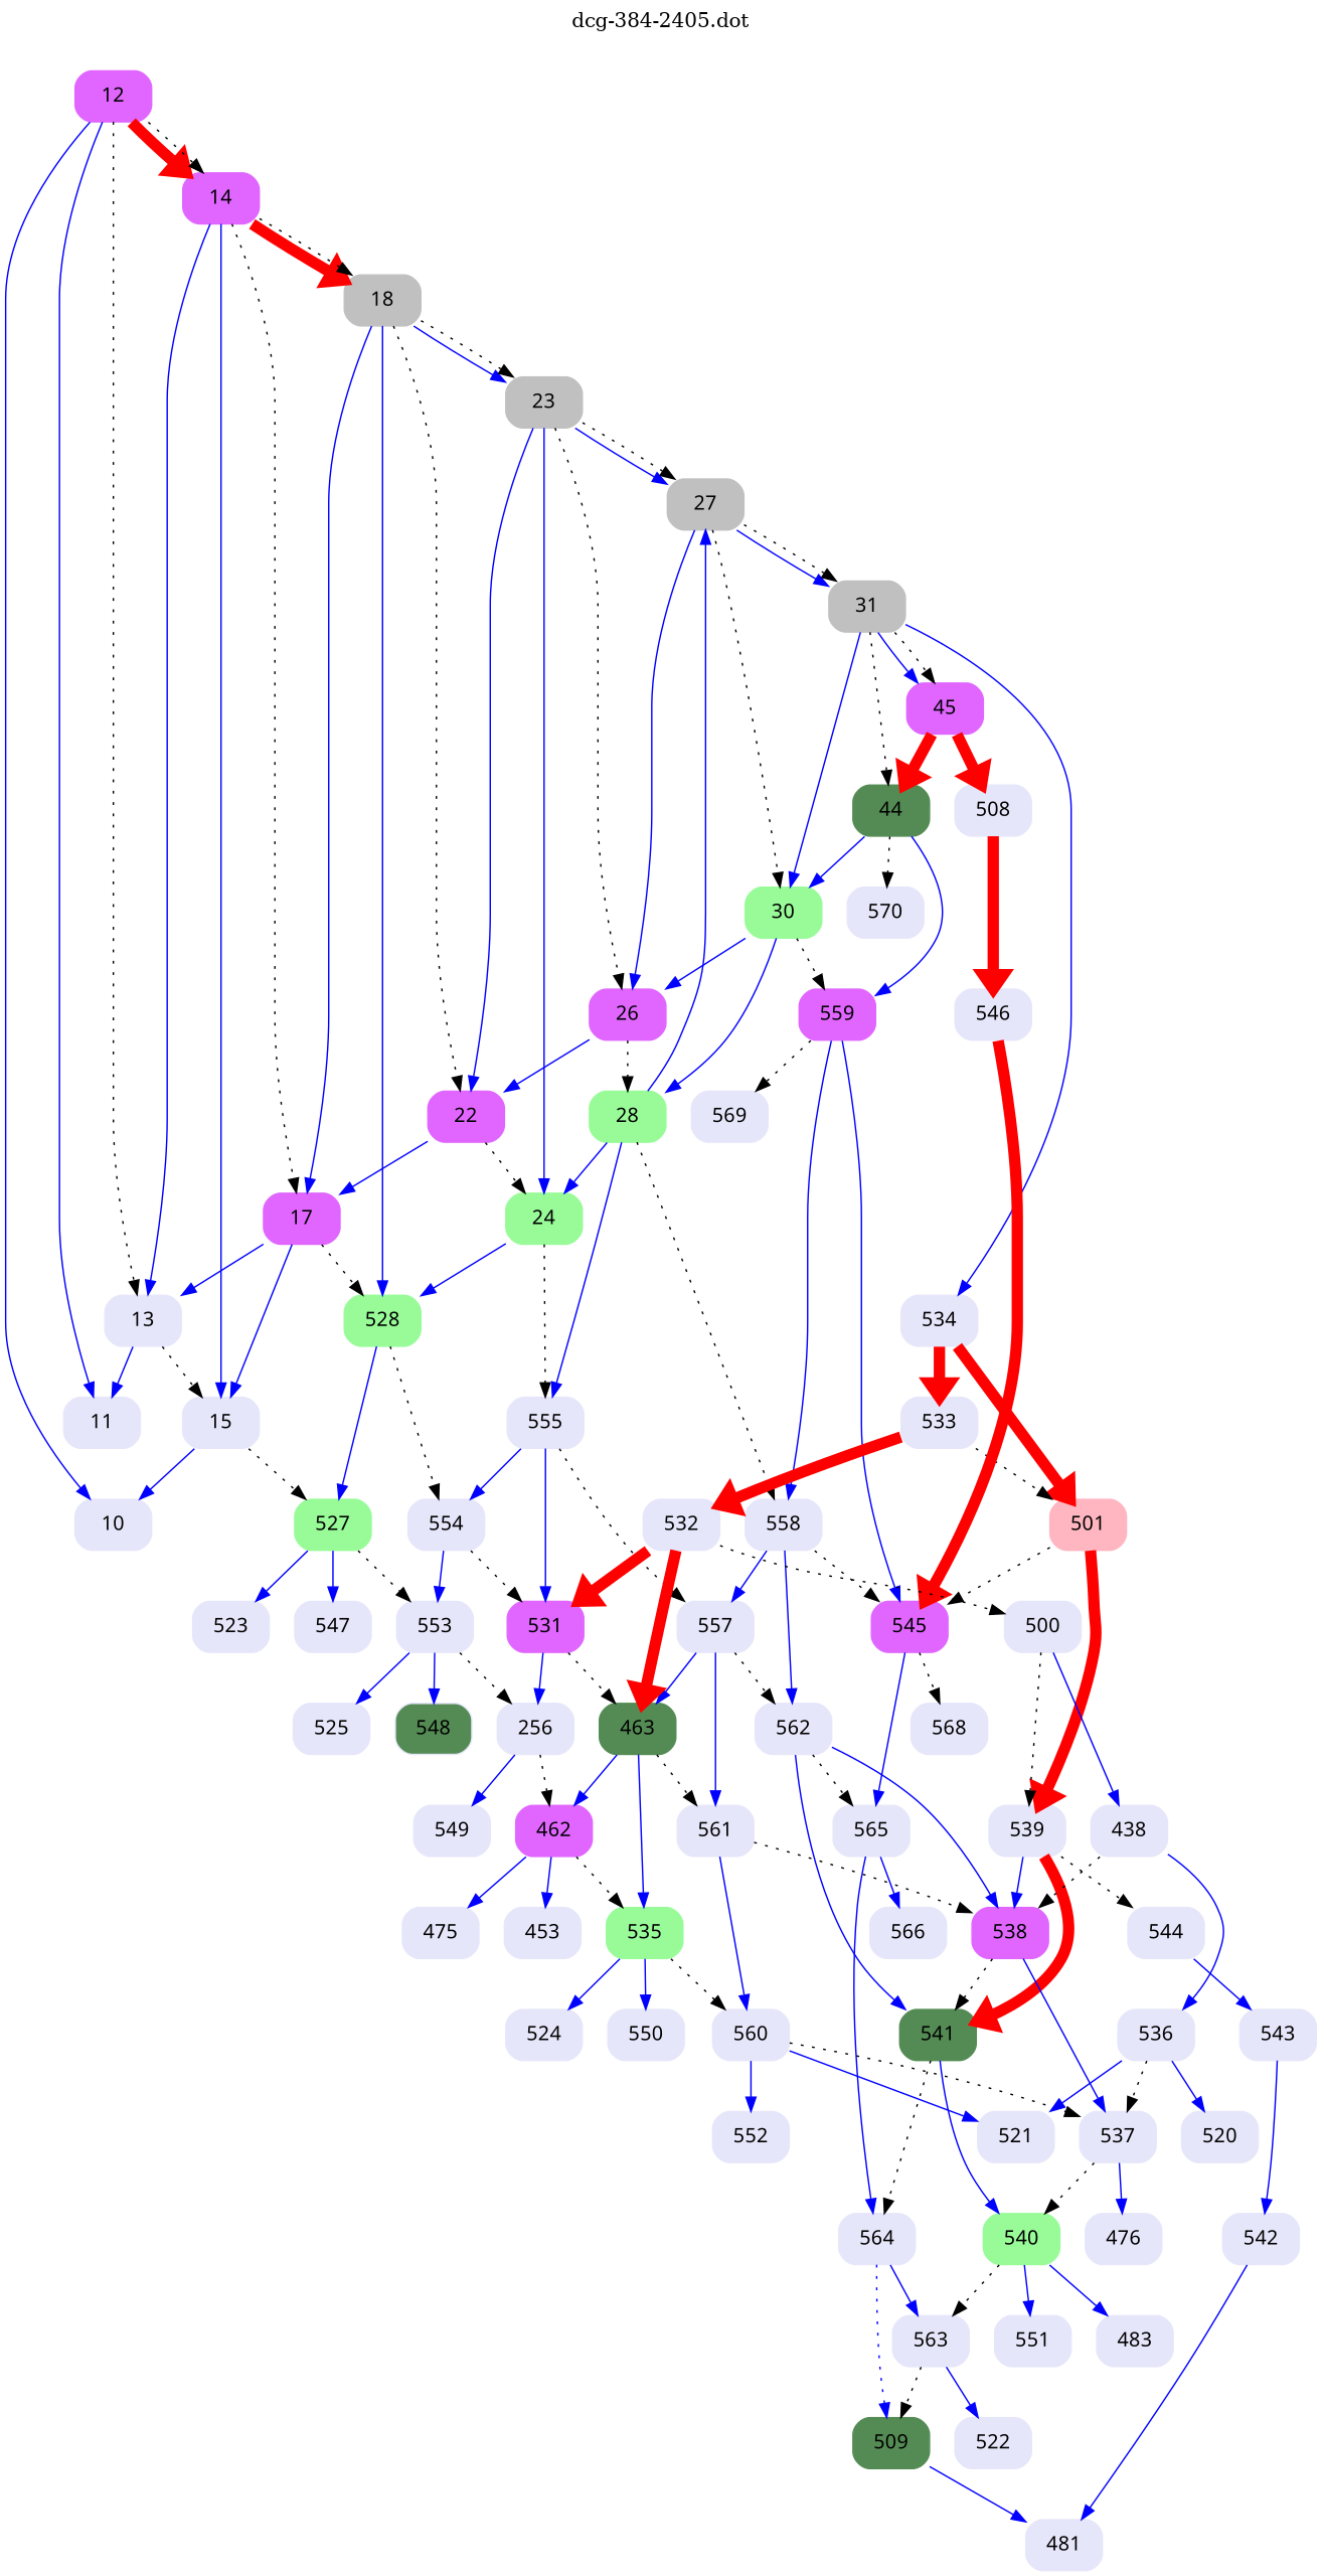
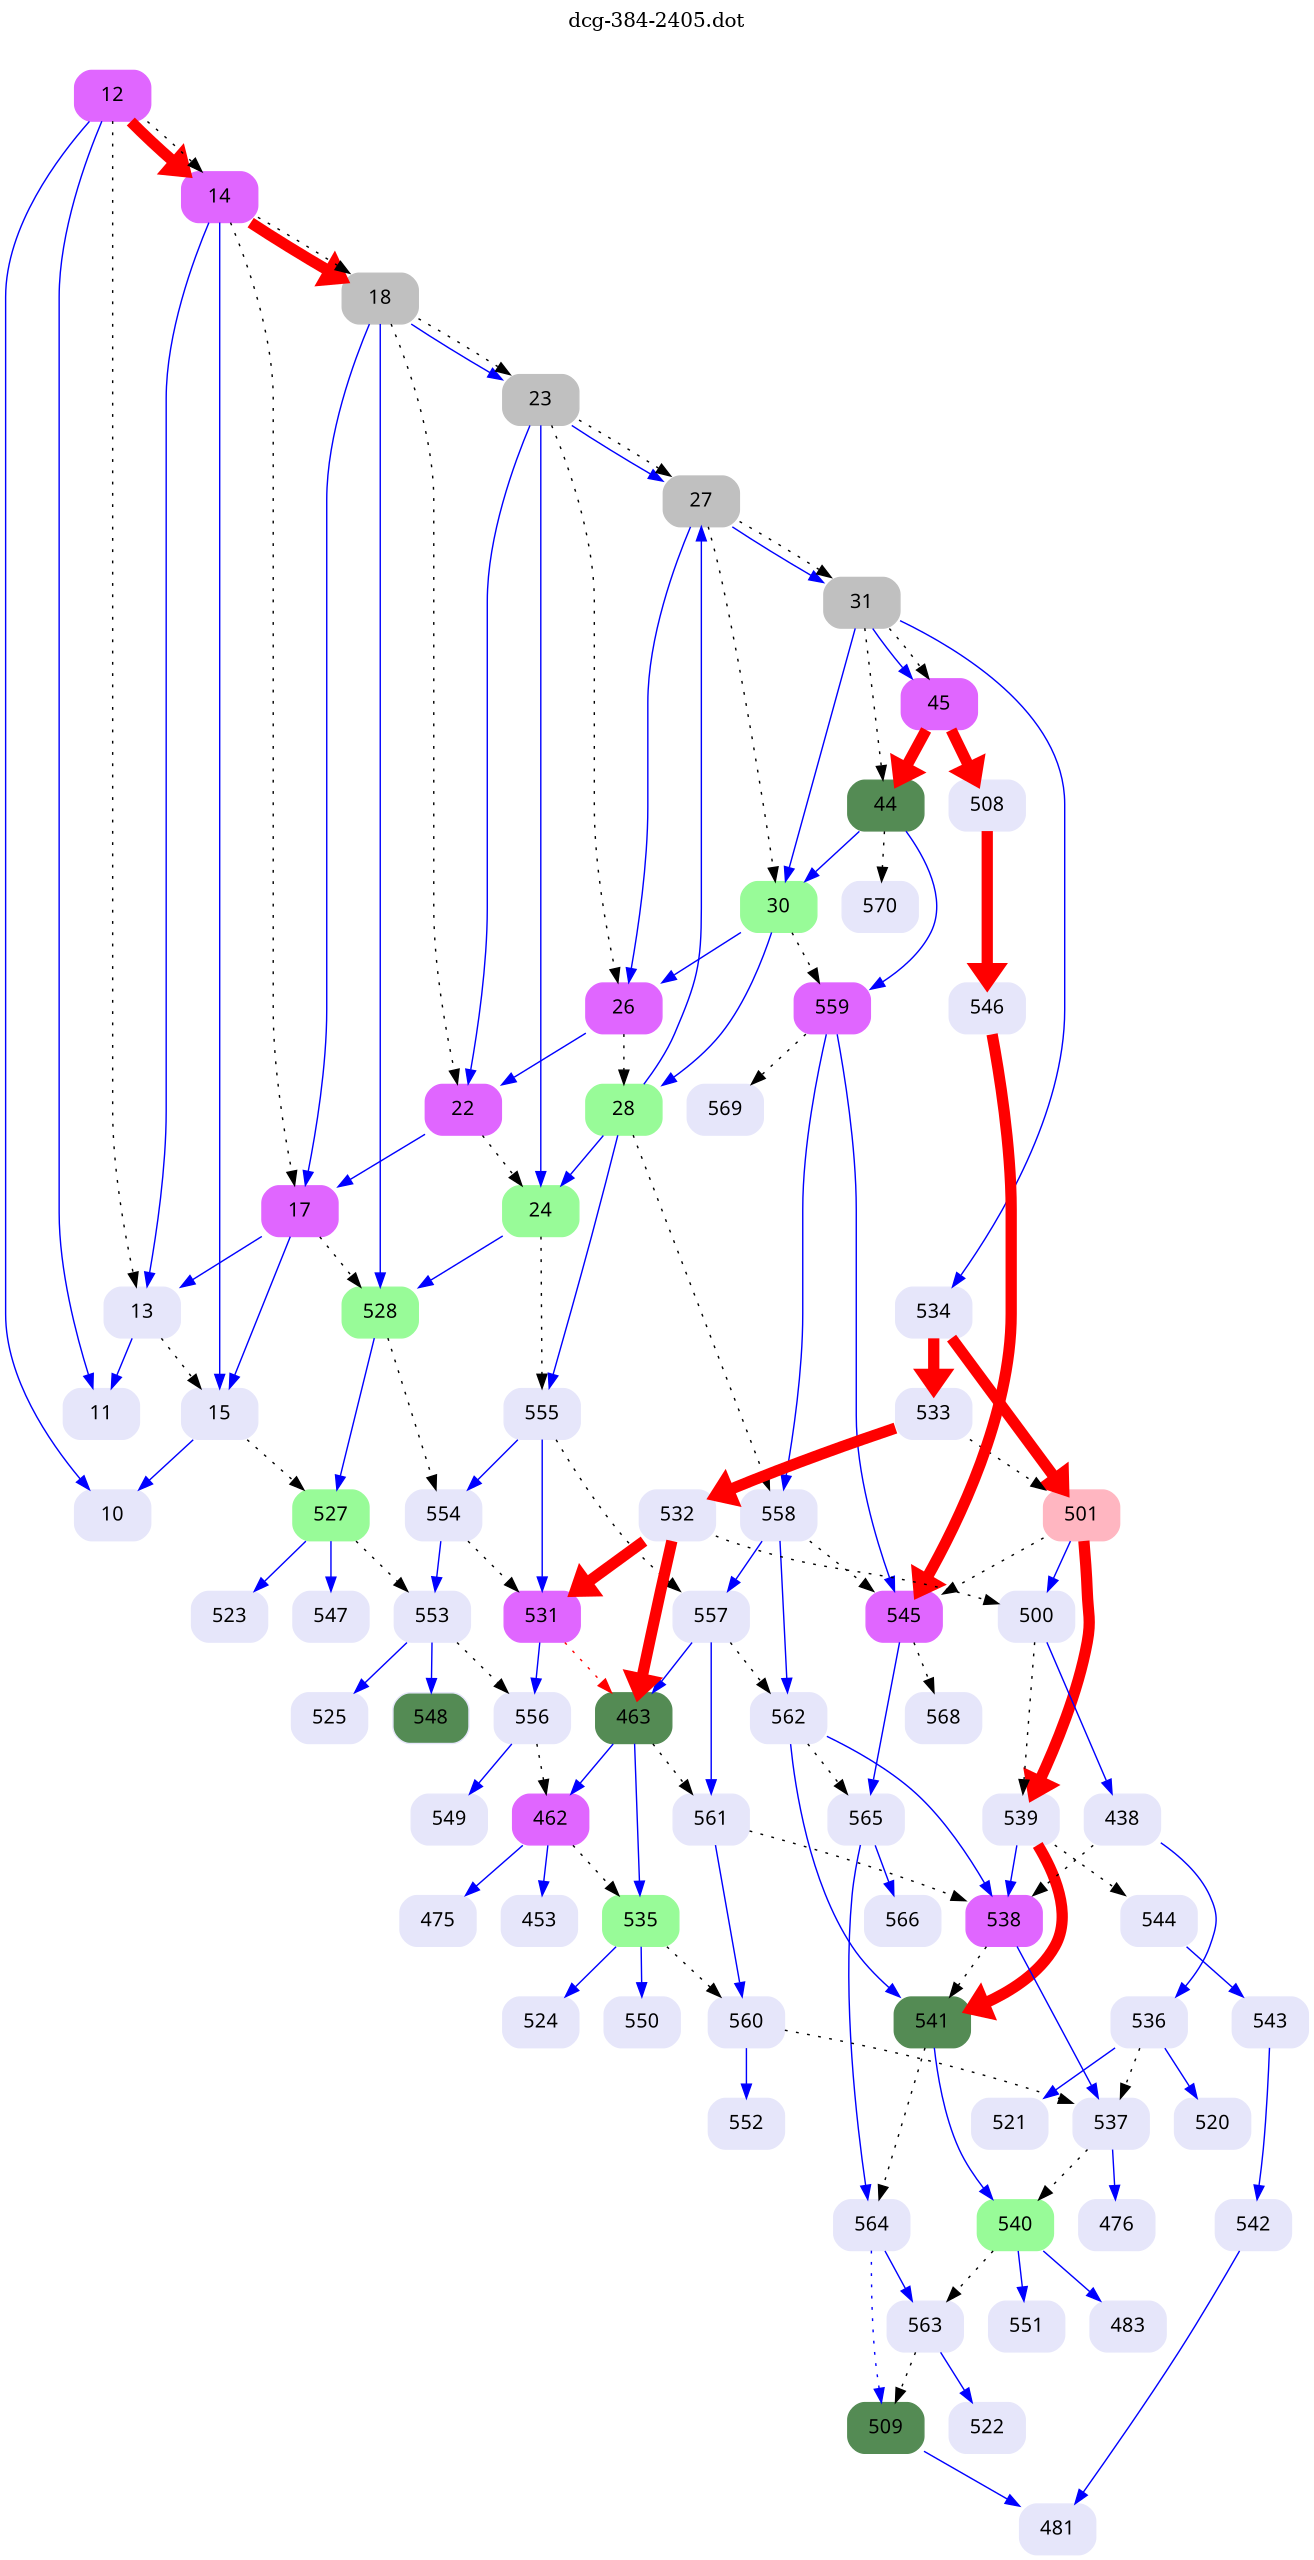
  digraph {
    label="dcg-384-2405.dot"
    labelloc=t
    node [color=lavender fontname="sans-serif" shape=box style="rounded,filled"]
    edge [color=blue penwidth=1]
    n1 [color=mediumorchid1 label=12]
    n2 [label=11]
    n3 [label=10]
    n4 [color=mediumorchid1 label=14]
    n5 [label=13]
    n6 [label=15]
    n7 [color=grey label=18]
    n8 [color=mediumorchid1 label=17]
    n9 [color=palegreen label=527]
    n10 [color=palegreen label=528]
    n11 [color=grey label=23]
    n12 [color=mediumorchid1 label=22]
    n13 [label=553]
    n14 [label=523]
    n15 [label=547]
    n16 [label=554]
    n17 [color=palegreen label=24]
    n18 [color=grey label=27]
    n19 [color=mediumorchid1 label=26]
    n20 [color=mediumorchid1 label=531]
    n21 [label=555]
    n22 [color=grey label=31]
    n23 [color=palegreen label=30]
    n24 [color=palegreen label=28]
    n25 [label=557]
    n26 [label=558]
    n27 [label=534]
    n28 [color=mediumorchid1 label=45]
    n29 [color=palegreen4 label=44]
    n30 [color=mediumorchid1 label=559]
    n31 [color=mediumorchid1 label=545]
    n32 [label=562]
    n33 [label=533]
    n34 [color=lightpink label=501]
    n35 [label=508]
    n36 [label=570]
    n37 [label=569]
    n38 [label=546]
    n39 [label=532]
    n40 [label=500]
    n41 [label=539]
    n42 [label=565]
    n43 [label=568]
    n44 [label=564]
    n45 [label=566]
    n46 [label=563]
    n47 [color=palegreen4 label=509]
    n48 [label=522]
    n49 [label=481]
    n50 [color=palegreen4 label=463]
    n51 [label=561]
    n52 [color=mediumorchid1 label=538]
    n53 [color=palegreen4 label=541]
    n54 [color=mediumorchid1 label=462]
    n55 [color=palegreen label=535]
    n56 [label=560]
    n57 [label=537]
    n58 [color=palegreen label=540]
    n59 [label=476]
    n60 [label=483]
    n61 [label=551]
    n62 [label=453]
    n63 [label=475]
    n64 [label=524]
    n65 [label=550]
    n66 [label=552]
    n67 [label=521]
-   n68 [label=256]
+   n68 [label=556]
    n69 [fillcolor=palegreen4 label=548]
    n70 [label=525]
    n71 [label=549]
    n72 [label=438]
    n73 [label=544]
    n74 [label=536]
    n75 [label=543]
    n76 [label=542]
    n77 [label=520]
    n1 -> n2
    n1 -> n3
    n1 -> n4 [color=red penwidth=8]
    n1 -> n4 [style=dotted color="" penwidth=""]
    n1 -> n5 [style=dotted color="" penwidth=""]
    n4 -> n5
    n4 -> n6
    n4 -> n7 [color=red penwidth=8]
    n4 -> n7 [style=dotted color="" penwidth=""]
    n4 -> n8 [style=dotted color="" penwidth=""]
    n5 -> n2
    n5 -> n6 [style=dotted color="" penwidth=""]
    n6 -> n3
    n6 -> n9 [style=dotted color="" penwidth=""]
    n7 -> n8
    n7 -> n10
    n7 -> n11
    n7 -> n11 [style=dotted color="" penwidth=""]
    n7 -> n12 [style=dotted color="" penwidth=""]
    n8 -> n5
    n8 -> n6
    n8 -> n10 [style=dotted color="" penwidth=""]
    n9 -> n13 [style=dotted color="" penwidth=""]
    n9 -> n14
    n9 -> n15
    n10 -> n9
    n10 -> n16 [style=dotted color="" penwidth=""]
    n11 -> n12
    n11 -> n17
    n11 -> n18
    n11 -> n18 [style=dotted color="" penwidth=""]
    n11 -> n19 [style=dotted color="" penwidth=""]
    n12 -> n8
    n12 -> n17 [style=dotted color="" penwidth=""]
    n13 -> n68 [style=dotted color="" penwidth=""]
    n13 -> n69
    n13 -> n70
    n16 -> n13
    n16 -> n20 [style=dotted color="" penwidth=""]
    n17 -> n10
    n17 -> n21 [style=dotted color="" penwidth=""]
    n18 -> n19
    n18 -> n22
    n18 -> n22 [style=dotted color="" penwidth=""]
    n18 -> n23 [style=dotted color="" penwidth=""]
    n19 -> n12
    n19 -> n24 [style=dotted color="" penwidth=""]
-   n20 -> n50 [style=dotted color="" penwidth=""]
+   n20 -> n50 [style=dotted color=red penwidth=""]
    n20 -> n68
    n21 -> n16
    n21 -> n20
    n21 -> n25 [style=dotted color="" penwidth=""]
    n22 -> n23
    n22 -> n27
    n22 -> n28
    n22 -> n28 [style=dotted color="" penwidth=""]
    n22 -> n29 [style=dotted color="" penwidth=""]
    n23 -> n19
    n23 -> n24
    n23 -> n30 [style=dotted color="" penwidth=""]
    n24 -> n17
    n24 -> n18
    n24 -> n21
    n24 -> n26 [style=dotted color="" penwidth=""]
    n25 -> n32 [style=dotted color="" penwidth=""]
    n25 -> n50
    n25 -> n51
    n26 -> n25
    n26 -> n31 [style=dotted color="" penwidth=""]
    n26 -> n32
    n27 -> n33 [color=red penwidth=8]
    n27 -> n34 [color=red penwidth=8]
    n28 -> n29 [color=red penwidth=8]
    n28 -> n35 [color=red penwidth=8]
    n29 -> n23
    n29 -> n30
    n29 -> n36 [style=dotted color="" penwidth=""]
    n30 -> n26
    n30 -> n31
    n30 -> n37 [style=dotted color="" penwidth=""]
    n31 -> n42
    n31 -> n43 [style=dotted color="" penwidth=""]
    n32 -> n42 [style=dotted color="" penwidth=""]
    n32 -> n52
    n32 -> n53
    n33 -> n34 [style=dotted color="" penwidth=""]
    n33 -> n39 [color=red penwidth=8]
    n34 -> n31 [style=dotted color="" penwidth=""]
+   n34 -> n40
    n34 -> n41 [color=red penwidth=8]
    n35 -> n38 [color=red penwidth=8]
    n38 -> n31 [color=red penwidth=8]
    n39 -> n20 [color=red penwidth=8]
    n39 -> n40 [style=dotted color="" penwidth=""]
    n39 -> n50 [color=red penwidth=8]
    n40 -> n41 [style=dotted color="" penwidth=""]
    n40 -> n72
    n41 -> n52
    n41 -> n53 [color=red penwidth=8]
    n41 -> n73 [style=dotted color="" penwidth=""]
    n42 -> n44
    n42 -> n45
    n44 -> n46
    n44 -> n47 [style=dotted]
    n46 -> n47 [style=dotted color="" penwidth=""]
    n46 -> n48
    n47 -> n49
    n50 -> n51 [style=dotted color="" penwidth=""]
    n50 -> n54
    n50 -> n55
    n51 -> n52 [style=dotted color="" penwidth=""]
    n51 -> n56
    n52 -> n53 [style=dotted color="" penwidth=""]
    n52 -> n57
    n53 -> n44 [style=dotted color="" penwidth=""]
    n53 -> n58
    n54 -> n55 [style=dotted color="" penwidth=""]
    n54 -> n62
    n54 -> n63
    n55 -> n56 [style=dotted color="" penwidth=""]
    n55 -> n64
    n55 -> n65
    n56 -> n57 [style=dotted color="" penwidth=""]
    n56 -> n66
-   n56 -> n67
    n57 -> n58 [style=dotted color="" penwidth=""]
    n57 -> n59
    n58 -> n46 [style=dotted color="" penwidth=""]
    n58 -> n60
    n58 -> n61
    n68 -> n54 [style=dotted color="" penwidth=""]
    n68 -> n71
    n72 -> n52 [style=dotted color="" penwidth=""]
    n72 -> n74
    n73 -> n75
    n74 -> n57 [style=dotted color="" penwidth=""]
    n74 -> n67
    n74 -> n77
    n75 -> n76
    n76 -> n49
  }
